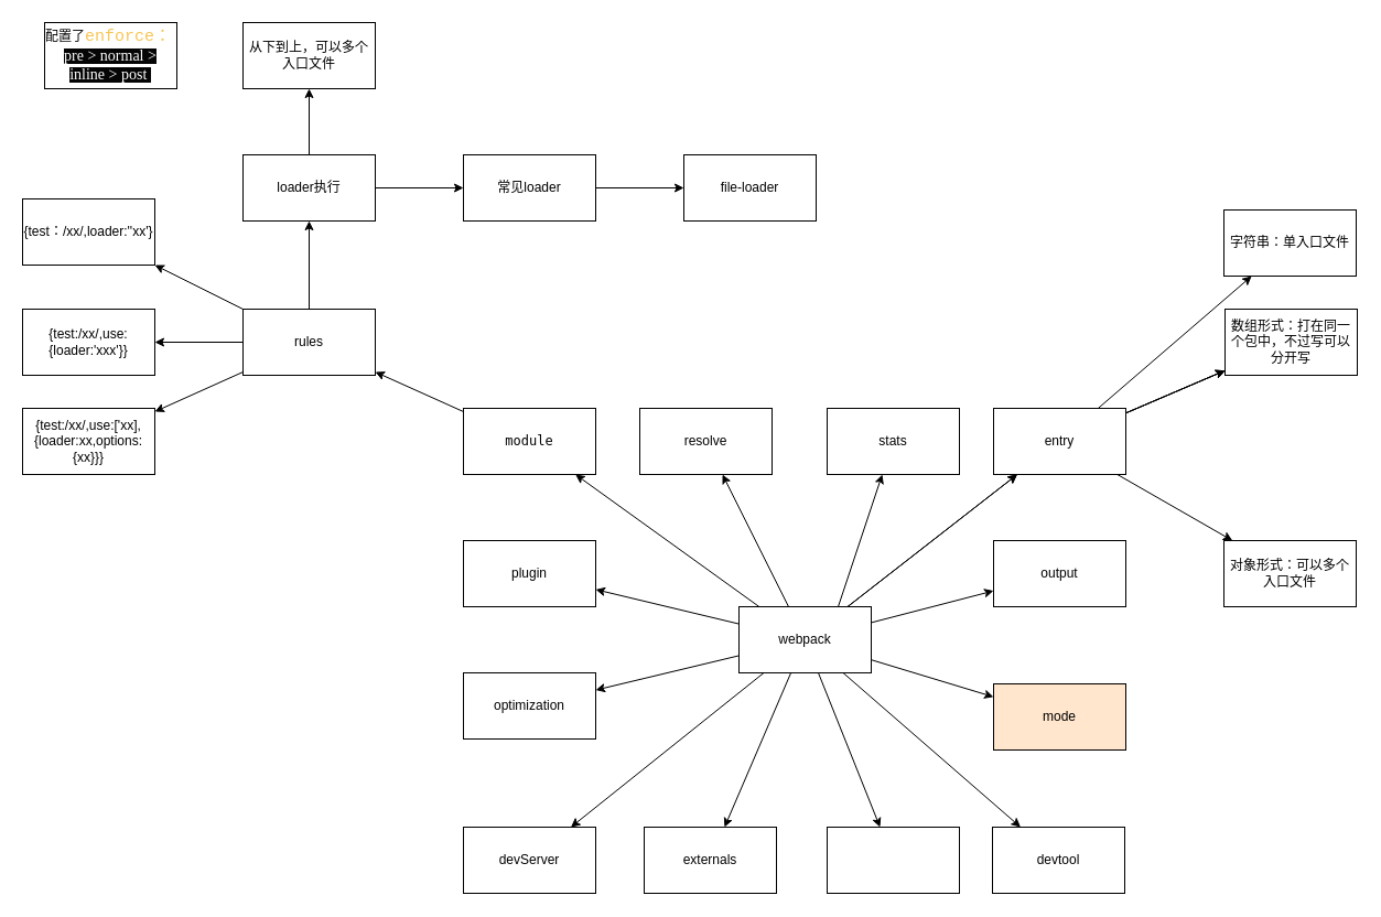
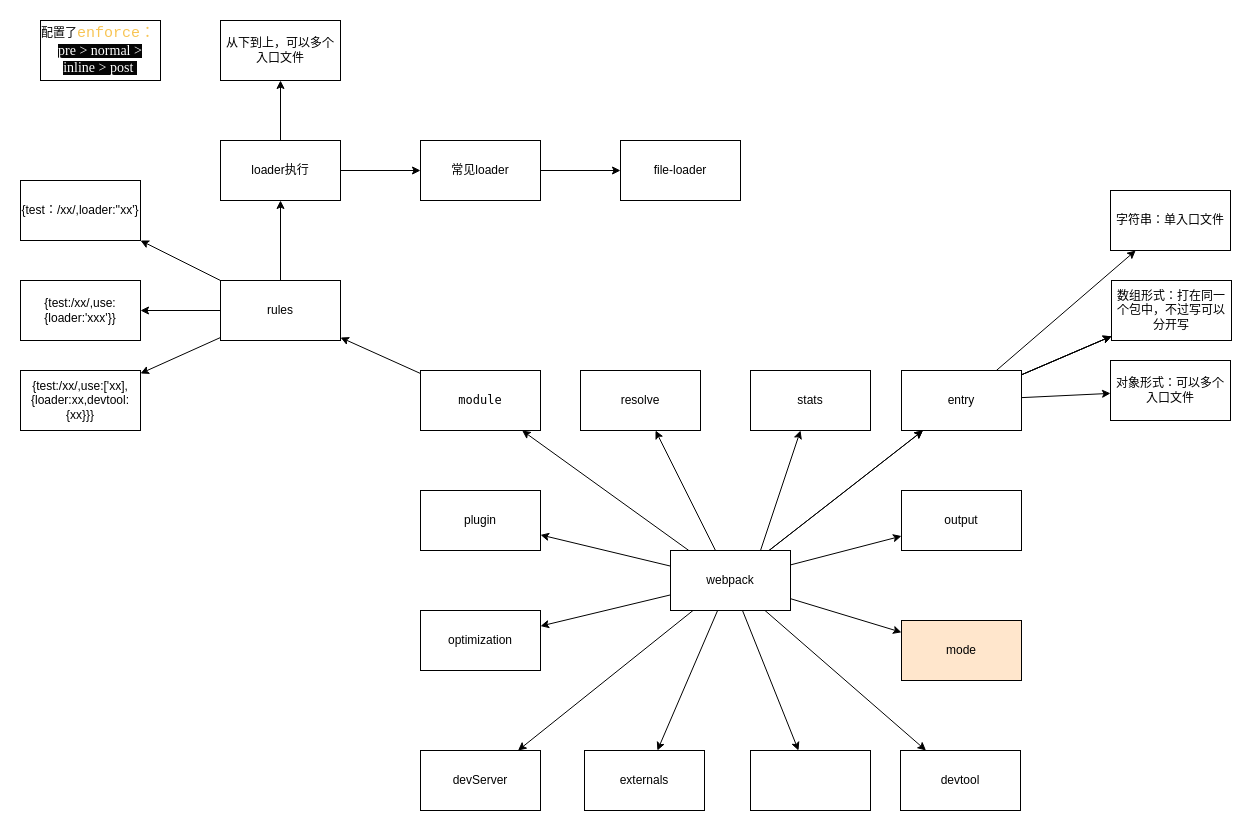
  <mxCell id="0" />
  <mxCell id="1" parent="0" />
  <mxCell id="2" value="" style="edgeStyle=none;html=1;" parent="1" source="15" target="21" edge="1"><mxGeometry relative="1" as="geometry" /></mxCell>
  <mxCell id="3" value="" style="edgeStyle=none;html=1;" parent="1" source="15" target="21" edge="1"><mxGeometry relative="1" as="geometry" /></mxCell>
  <mxCell id="4" value="" style="edgeStyle=none;html=1;" parent="1" source="15" target="22" edge="1"><mxGeometry relative="1" as="geometry" /></mxCell>
  <mxCell id="5" value="" style="edgeStyle=none;html=1;" parent="1" source="15" target="23" edge="1"><mxGeometry relative="1" as="geometry" /></mxCell>
  <mxCell id="6" value="" style="edgeStyle=none;html=1;" parent="1" source="15" target="25" edge="1"><mxGeometry relative="1" as="geometry" /></mxCell>
  <mxCell id="7" value="" style="edgeStyle=none;html=1;" parent="1" source="15" target="26" edge="1"><mxGeometry relative="1" as="geometry" /></mxCell>
  <mxCell id="8" value="" style="edgeStyle=none;html=1;" parent="1" source="15" target="27" edge="1"><mxGeometry relative="1" as="geometry" /></mxCell>
  <mxCell id="9" value="" style="edgeStyle=none;html=1;" parent="1" source="15" target="28" edge="1"><mxGeometry relative="1" as="geometry" /></mxCell>
  <mxCell id="10" value="" style="edgeStyle=none;html=1;" parent="1" source="15" target="29" edge="1"><mxGeometry relative="1" as="geometry" /></mxCell>
  <mxCell id="11" value="" style="edgeStyle=none;html=1;" parent="1" source="15" target="30" edge="1"><mxGeometry relative="1" as="geometry" /></mxCell>
  <mxCell id="12" value="" style="edgeStyle=none;html=1;" parent="1" source="15" target="31" edge="1"><mxGeometry relative="1" as="geometry" /></mxCell>
  <mxCell id="13" style="edgeStyle=none;html=1;exitX=0.75;exitY=0;exitDx=0;exitDy=0;" parent="1" source="15" target="35" edge="1"><mxGeometry relative="1" as="geometry"><mxPoint x="770" y="440" as="targetPoint" /></mxGeometry></mxCell>
  <mxCell id="14" value="" style="edgeStyle=none;html=1;" parent="1" source="15" target="36" edge="1"><mxGeometry relative="1" as="geometry" /></mxCell>
  <mxCell id="15" value="webpack&lt;br&gt;" style="rounded=0;whiteSpace=wrap;html=1;" parent="1" vertex="1"><mxGeometry x="670" y="550" width="120" height="60" as="geometry" /></mxCell>
  <mxCell id="16" value="" style="edgeStyle=none;html=1;" parent="1" source="21" target="32" edge="1"><mxGeometry relative="1" as="geometry" /></mxCell>
  <mxCell id="17" value="" style="edgeStyle=none;html=1;" parent="1" source="21" target="33" edge="1"><mxGeometry relative="1" as="geometry" /></mxCell>
  <mxCell id="18" value="" style="edgeStyle=none;html=1;" parent="1" source="21" target="33" edge="1"><mxGeometry relative="1" as="geometry" /></mxCell>
  <mxCell id="19" value="" style="edgeStyle=none;html=1;" parent="1" source="21" target="33" edge="1"><mxGeometry relative="1" as="geometry" /></mxCell>
  <mxCell id="20" value="" style="edgeStyle=none;html=1;" parent="1" source="21" target="34" edge="1"><mxGeometry relative="1" as="geometry" /></mxCell>
  <mxCell id="21" value="entry&lt;br&gt;" style="whiteSpace=wrap;html=1;rounded=0;" parent="1" vertex="1"><mxGeometry x="901" y="370" width="120" height="60" as="geometry" /></mxCell>
  <mxCell id="22" value="output" style="whiteSpace=wrap;html=1;rounded=0;" parent="1" vertex="1"><mxGeometry x="901" y="490" width="120" height="60" as="geometry" /></mxCell>
  <mxCell id="23" value="mode&lt;br&gt;" style="whiteSpace=wrap;html=1;rounded=0;fillColor=#ffe6cc;" parent="1" vertex="1"><mxGeometry x="901" y="620" width="120" height="60" as="geometry" /></mxCell>
  <mxCell id="24" value="" style="edgeStyle=none;html=1;" parent="1" source="25" target="41" edge="1"><mxGeometry relative="1" as="geometry" /></mxCell>
  <mxCell id="25" value="&lt;pre style=&quot;padding: 1.25rem 1.5rem; background: transparent; text-align: left; word-break: normal; overflow-wrap: normal; line-height: 1.4; tab-size: 4; hyphens: none; overflow: auto; border-radius: 6px; z-index: 1; position: relative; margin-top: 0px !important; margin-bottom: 0px !important;&quot; class=&quot;language-js code-copy-added&quot;&gt;module&lt;/pre&gt;" style="whiteSpace=wrap;html=1;rounded=0;" parent="1" vertex="1"><mxGeometry x="420" y="370" width="120" height="60" as="geometry" /></mxCell>
  <mxCell id="26" value="plugin&lt;br&gt;" style="whiteSpace=wrap;html=1;rounded=0;" parent="1" vertex="1"><mxGeometry x="420" y="490" width="120" height="60" as="geometry" /></mxCell>
  <mxCell id="27" value="optimization" style="whiteSpace=wrap;html=1;rounded=0;" parent="1" vertex="1"><mxGeometry x="420" y="610" width="120" height="60" as="geometry" /></mxCell>
  <mxCell id="28" value="devServer" style="whiteSpace=wrap;html=1;rounded=0;" parent="1" vertex="1"><mxGeometry x="420" y="750" width="120" height="60" as="geometry" /></mxCell>
  <mxCell id="29" value="devtool" style="whiteSpace=wrap;html=1;rounded=0;" parent="1" vertex="1"><mxGeometry x="900" y="750" width="120" height="60" as="geometry" /></mxCell>
  <mxCell id="30" value="resolve" style="whiteSpace=wrap;html=1;rounded=0;" parent="1" vertex="1"><mxGeometry x="580" y="370" width="120" height="60" as="geometry" /></mxCell>
  <mxCell id="31" value="externals" style="whiteSpace=wrap;html=1;rounded=0;" parent="1" vertex="1"><mxGeometry x="584" y="750" width="120" height="60" as="geometry" /></mxCell>
  <mxCell id="32" value="字符串：单入口文件" style="whiteSpace=wrap;html=1;rounded=0;" parent="1" vertex="1"><mxGeometry x="1110" y="190" width="120" height="60" as="geometry" /></mxCell>
  <mxCell id="33" value="数组形式：打在同一个包中，不过写可以分开写" style="whiteSpace=wrap;html=1;rounded=0;" parent="1" vertex="1"><mxGeometry x="1111" y="280" width="120" height="60" as="geometry" /></mxCell>
- <mxCell id="34" value="对象形式：可以多个入口文件" style="whiteSpace=wrap;html=1;rounded=0;" parent="1" vertex="1"><mxGeometry x="1110" y="490" width="120" height="60" as="geometry" /></mxCell>
+ <mxCell id="34" value="对象形式：可以多个入口文件" style="whiteSpace=wrap;html=1;rounded=0;" parent="1" vertex="1"><mxGeometry x="1110" y="360" width="120" height="60" as="geometry" /></mxCell>
  <mxCell id="35" value="stats" style="rounded=0;whiteSpace=wrap;html=1;" parent="1" vertex="1"><mxGeometry x="750" y="370" width="120" height="60" as="geometry" /></mxCell>
  <mxCell id="36" value="" style="whiteSpace=wrap;html=1;rounded=0;" parent="1" vertex="1"><mxGeometry x="750" y="750" width="120" height="60" as="geometry" /></mxCell>
  <mxCell id="37" value="" style="edgeStyle=none;html=1;" parent="1" source="41" target="42" edge="1"><mxGeometry relative="1" as="geometry" /></mxCell>
  <mxCell id="38" value="" style="edgeStyle=none;html=1;" parent="1" source="41" target="43" edge="1"><mxGeometry relative="1" as="geometry" /></mxCell>
  <mxCell id="39" style="edgeStyle=none;html=1;" parent="1" source="41" target="44" edge="1"><mxGeometry relative="1" as="geometry"><mxPoint x="160" y="380" as="targetPoint" /></mxGeometry></mxCell>
  <mxCell id="40" value="" style="edgeStyle=none;html=1;" parent="1" source="41" edge="1"><mxGeometry relative="1" as="geometry"><mxPoint x="280" y="200" as="targetPoint" /></mxGeometry></mxCell>
  <mxCell id="41" value="rules" style="whiteSpace=wrap;html=1;rounded=0;" parent="1" vertex="1"><mxGeometry x="220" y="280" width="120" height="60" as="geometry" /></mxCell>
  <mxCell id="42" value="{test：/xx/,loader:''xx'}" style="whiteSpace=wrap;html=1;rounded=0;" parent="1" vertex="1"><mxGeometry x="20" y="180" width="120" height="60" as="geometry" /></mxCell>
  <mxCell id="43" value="{test:/xx/,use:{loader:'xxx'}}" style="whiteSpace=wrap;html=1;rounded=0;" parent="1" vertex="1"><mxGeometry x="20" y="280" width="120" height="60" as="geometry" /></mxCell>
- <mxCell id="44" value="{test:/xx/,use:['xx],{loader:xx,options:{xx}}}" style="rounded=0;whiteSpace=wrap;html=1;" parent="1" vertex="1"><mxGeometry x="20" y="370" width="120" height="60" as="geometry" /></mxCell>
+ <mxCell id="44" value="{test:/xx/,use:['xx],{loader:xx,devtool:{xx}}}" style="rounded=0;whiteSpace=wrap;html=1;" parent="1" vertex="1"><mxGeometry x="20" y="370" width="120" height="60" as="geometry" /></mxCell>
  <mxCell id="45" value="" style="edgeStyle=none;html=1;" parent="1" source="47" target="48" edge="1"><mxGeometry relative="1" as="geometry" /></mxCell>
  <mxCell id="46" value="" style="edgeStyle=none;html=1;" edge="1" parent="1" source="47" target="51"><mxGeometry relative="1" as="geometry" /></mxCell>
  <mxCell id="47" value="loader执行" style="rounded=0;whiteSpace=wrap;html=1;" parent="1" vertex="1"><mxGeometry x="220" y="140" width="120" height="60" as="geometry" /></mxCell>
  <mxCell id="48" value="从下到上，可以多个入口文件" style="whiteSpace=wrap;html=1;rounded=0;" parent="1" vertex="1"><mxGeometry x="220" y="20" width="120" height="60" as="geometry" /></mxCell>
  <mxCell id="49" value="&lt;div style=&quot;text-align: left;&quot;&gt;&lt;span style=&quot;background-color: initial;&quot;&gt;配置了&lt;font face=&quot;source-code-pro, Menlo, Monaco, Consolas, Courier New, monospace&quot; color=&quot;#f8c555&quot;&gt;&lt;span style=&quot;font-size: 15px;&quot;&gt;enforce：&lt;/span&gt;&lt;/font&gt;&lt;/span&gt;&lt;/div&gt;&lt;span style=&quot;font-family: topWebfont, 方正新书宋简体, 方正书宋_GBK; text-align: left; background-color: rgb(5, 5, 5);&quot;&gt;&lt;font color=&quot;#ffffff&quot; style=&quot;font-size: 14px;&quot;&gt;pre &amp;gt; normal &amp;gt; inline &amp;gt; post&amp;nbsp;&lt;/font&gt;&lt;/span&gt;" style="rounded=0;whiteSpace=wrap;html=1;" parent="1" vertex="1"><mxGeometry x="40" y="20" width="120" height="60" as="geometry" /></mxCell>
  <mxCell id="50" value="" style="edgeStyle=none;html=1;" edge="1" parent="1" source="51" target="52"><mxGeometry relative="1" as="geometry" /></mxCell>
  <mxCell id="51" value="常见loader" style="whiteSpace=wrap;html=1;rounded=0;" vertex="1" parent="1"><mxGeometry x="420" y="140" width="120" height="60" as="geometry" /></mxCell>
  <mxCell id="52" value="file-loader" style="whiteSpace=wrap;html=1;rounded=0;" vertex="1" parent="1"><mxGeometry x="620" y="140" width="120" height="60" as="geometry" /></mxCell>
